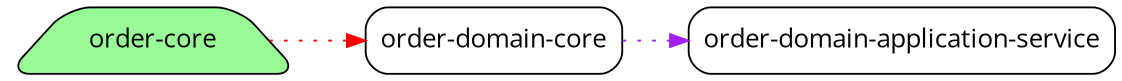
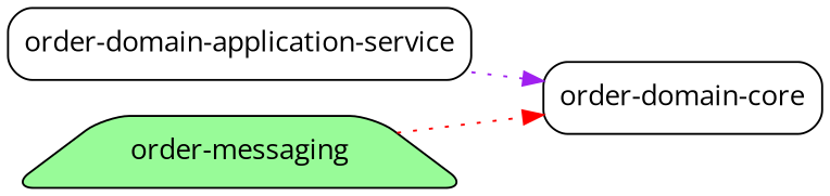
  digraph {
    fontname="Open Sans"
    rankdir=LR
    node [fontname="Open Sans" fontsize=14 shape=box style=rounded]
    edge [fontname="Open Sans" fontsize=10 style=dotted]
    n1 [label=<order-domain-application-service>]
    n2 [label=<order-domain-core>]
-   n3 [fillcolor=palegreen label="order-core" shape=trapezium style="rounded,filled"]
-   n2 -> n1 [color=purple]
+   n3 [fillcolor=palegreen label="order-messaging" shape=trapezium style="rounded,filled"]
+   n1 -> n2 [color=purple]
    n3 -> n2 [color=red]
  }
